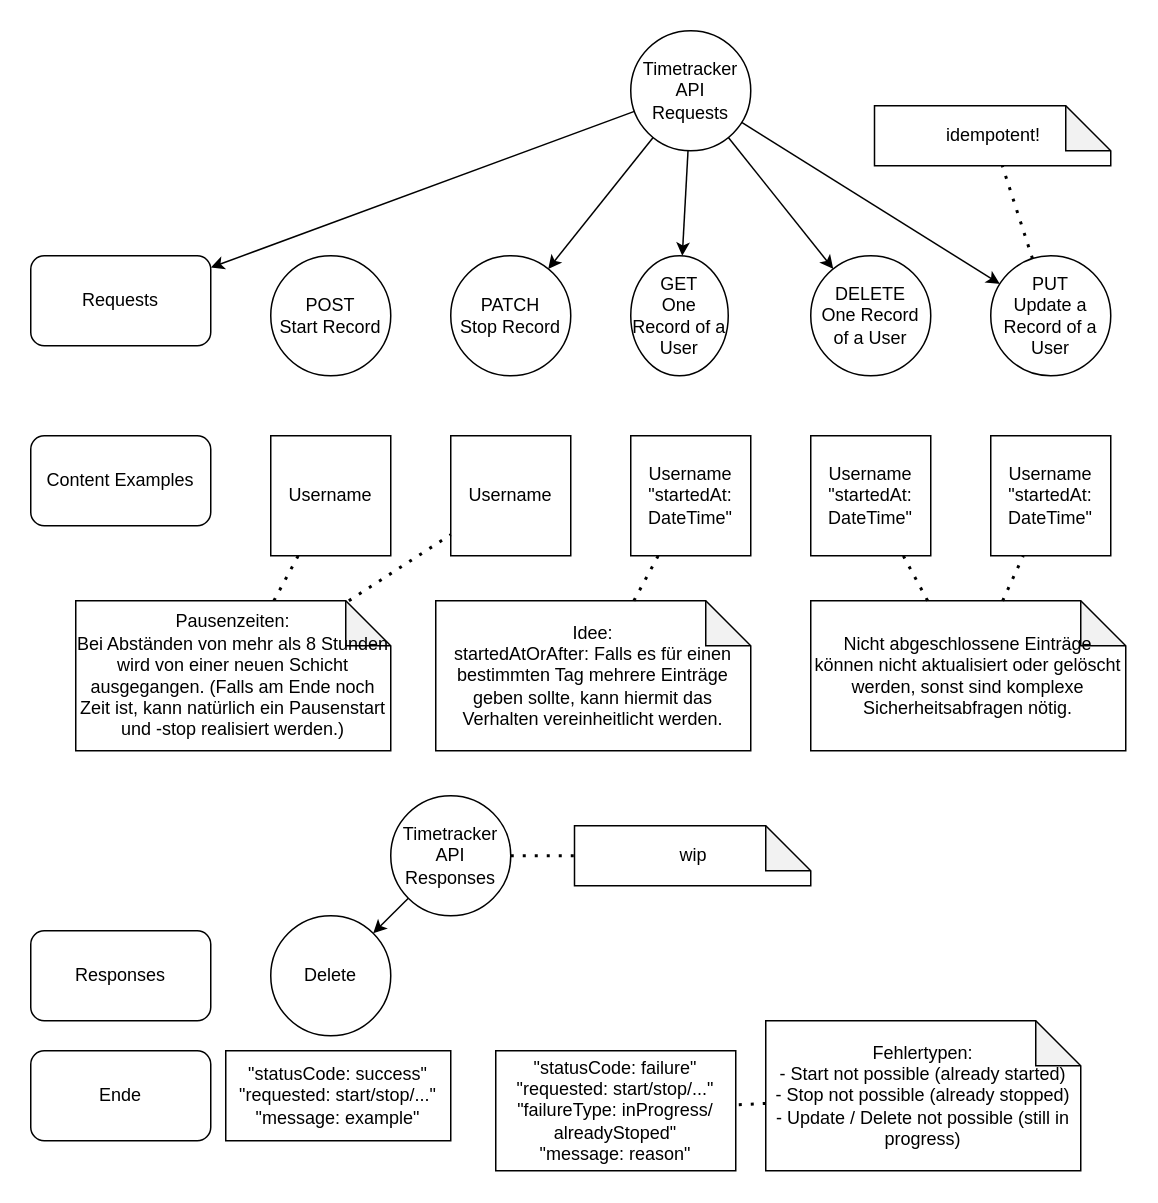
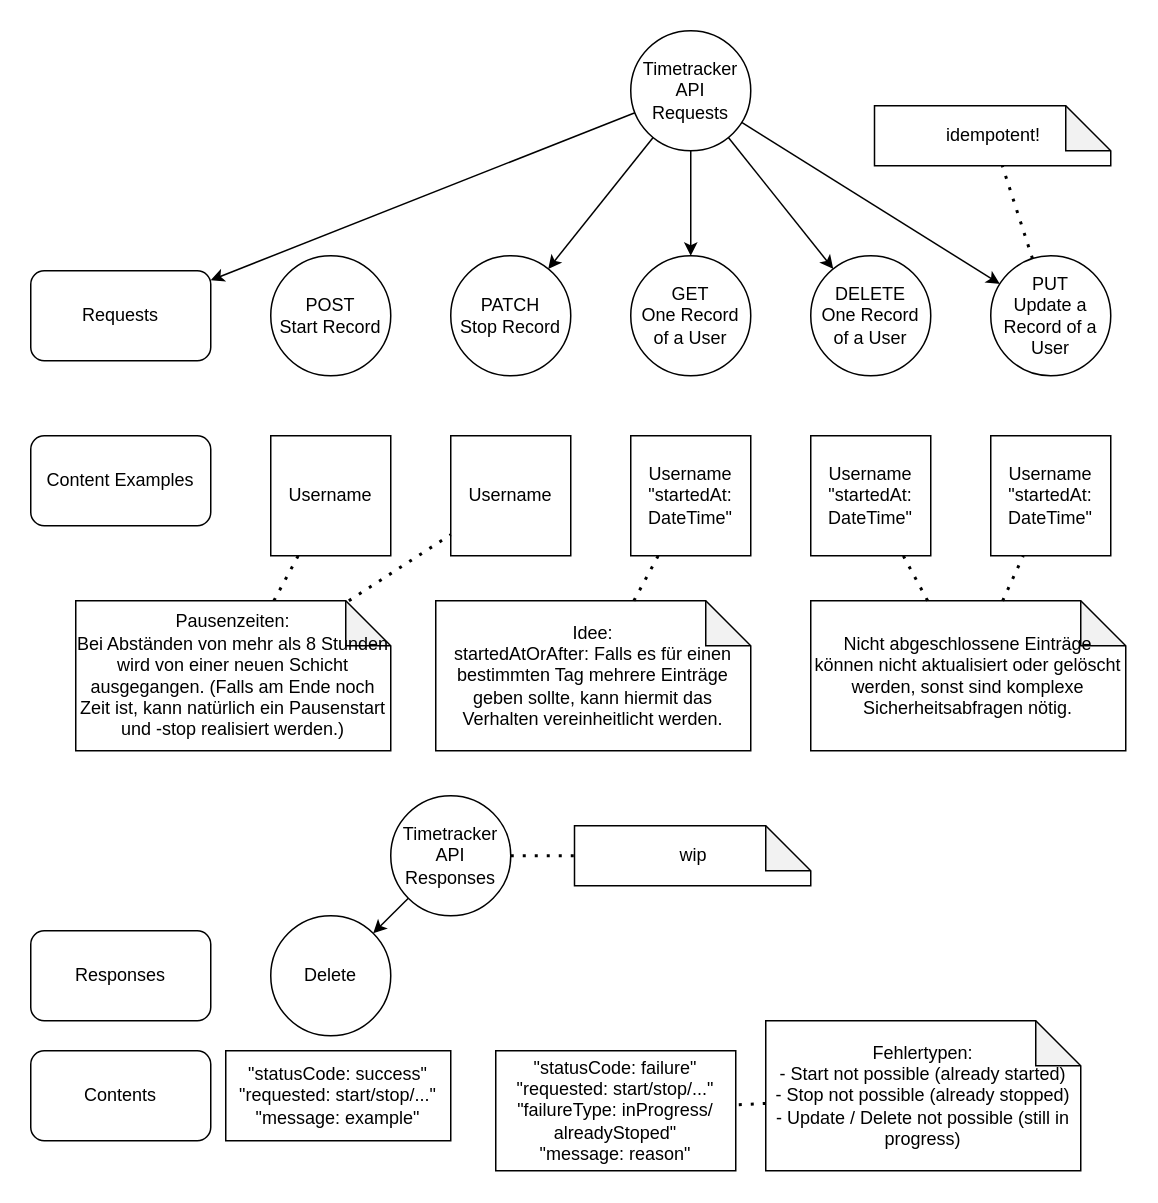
  <mxCell id="0" />
  <mxCell id="1" parent="0" />
  <mxCell id="2" value="Timetracker&lt;div&gt;API&lt;/div&gt;&lt;div&gt;Requests&lt;/div&gt;" style="ellipse;whiteSpace=wrap;html=1;aspect=fixed;" parent="1" vertex="1"><mxGeometry x="420" y="20" width="80" height="80" as="geometry" /></mxCell>
  <mxCell id="3" value="POST&lt;div&gt;Start Record&lt;/div&gt;" style="ellipse;whiteSpace=wrap;html=1;aspect=fixed;" parent="1" vertex="1"><mxGeometry x="180" y="170" width="80" height="80" as="geometry" /></mxCell>
  <mxCell id="4" value="PATCH&lt;div&gt;Stop Record&lt;/div&gt;" style="ellipse;whiteSpace=wrap;html=1;aspect=fixed;" parent="1" vertex="1"><mxGeometry x="300" y="170" width="80" height="80" as="geometry" /></mxCell>
- <mxCell id="5" value="GET&lt;div&gt;One Record of a User&lt;/div&gt;" style="ellipse;whiteSpace=wrap;html=1;aspect=fixed;" parent="1" vertex="1"><mxGeometry x="420" y="170" width="65" height="80" as="geometry" /></mxCell>
+ <mxCell id="5" value="GET&lt;div&gt;One Record of a User&lt;/div&gt;" style="ellipse;whiteSpace=wrap;html=1;aspect=fixed;" parent="1" vertex="1"><mxGeometry x="420" y="170" width="80" height="80" as="geometry" /></mxCell>
  <mxCell id="6" value="PUT&lt;div&gt;Update a Record of a User&lt;/div&gt;" style="ellipse;whiteSpace=wrap;html=1;aspect=fixed;" parent="1" vertex="1"><mxGeometry x="660" y="170" width="80" height="80" as="geometry" /></mxCell>
  <mxCell id="7" value="DELETE&lt;div&gt;One Record of a User&lt;/div&gt;" style="ellipse;whiteSpace=wrap;html=1;aspect=fixed;" parent="1" vertex="1"><mxGeometry x="540" y="170" width="80" height="80" as="geometry" /></mxCell>
  <mxCell id="8" value="&lt;div&gt;&lt;span style=&quot;background-color: transparent; color: light-dark(rgb(0, 0, 0), rgb(255, 255, 255));&quot;&gt;Username&lt;/span&gt;&lt;/div&gt;" style="rounded=0;whiteSpace=wrap;html=1;" parent="1" vertex="1"><mxGeometry x="180" y="290" width="80" height="80" as="geometry" /></mxCell>
  <mxCell id="9" value="&lt;div&gt;&lt;span style=&quot;background-color: transparent; color: light-dark(rgb(0, 0, 0), rgb(255, 255, 255));&quot;&gt;Username&lt;/span&gt;&lt;/div&gt;" style="rounded=0;whiteSpace=wrap;html=1;" parent="1" vertex="1"><mxGeometry x="300" y="290" width="80" height="80" as="geometry" /></mxCell>
  <mxCell id="10" value="&lt;div&gt;&lt;span style=&quot;background-color: transparent; color: light-dark(rgb(0, 0, 0), rgb(255, 255, 255));&quot;&gt;Username&lt;/span&gt;&lt;/div&gt;&lt;div&gt;&quot;startedAt:&lt;/div&gt;&lt;div&gt;DateTime&quot;&lt;/div&gt;" style="rounded=0;whiteSpace=wrap;html=1;" parent="1" vertex="1"><mxGeometry x="420" y="290" width="80" height="80" as="geometry" /></mxCell>
  <mxCell id="11" value="Idee:&lt;div&gt;startedAtOrAfter: Falls es für einen bestimmten Tag mehrere Einträge geben sollte, kann hiermit das Verhalten vereinheitlicht werden.&lt;/div&gt;" style="shape=note;whiteSpace=wrap;html=1;backgroundOutline=1;darkOpacity=0.05;" parent="1" vertex="1"><mxGeometry x="290" y="400" width="210" height="100" as="geometry" /></mxCell>
  <mxCell id="12" value="" style="endArrow=none;dashed=1;html=1;dashPattern=1 3;strokeWidth=2;rounded=0;" parent="1" source="32" target="8" edge="1"><mxGeometry width="50" height="50" relative="1" as="geometry"><mxPoint x="550" y="380" as="sourcePoint" /><mxPoint x="600" y="330" as="targetPoint" /></mxGeometry></mxCell>
- <mxCell id="13" value="Requests" style="rounded=1;whiteSpace=wrap;html=1;" parent="1" vertex="1"><mxGeometry x="20" y="170" width="120" height="60" as="geometry" /></mxCell>
+ <mxCell id="13" value="Requests" style="rounded=1;whiteSpace=wrap;html=1;" parent="1" vertex="1"><mxGeometry x="20" y="180" width="120" height="60" as="geometry" /></mxCell>
  <mxCell id="14" value="Content Examples" style="rounded=1;whiteSpace=wrap;html=1;" parent="1" vertex="1"><mxGeometry x="20" y="290" width="120" height="60" as="geometry" /></mxCell>
  <mxCell id="15" value="Responses" style="rounded=1;whiteSpace=wrap;html=1;" parent="1" vertex="1"><mxGeometry x="20" y="620" width="120" height="60" as="geometry" /></mxCell>
- <mxCell id="16" value="Ende" style="rounded=1;whiteSpace=wrap;html=1;" parent="1" vertex="1"><mxGeometry x="20" y="700" width="120" height="60" as="geometry" /></mxCell>
+ <mxCell id="16" value="Contents" style="rounded=1;whiteSpace=wrap;html=1;" parent="1" vertex="1"><mxGeometry x="20" y="700" width="120" height="60" as="geometry" /></mxCell>
  <mxCell id="17" value="" style="endArrow=classic;html=1;rounded=0;" parent="1" source="2" target="13" edge="1"><mxGeometry width="50" height="50" relative="1" as="geometry"><mxPoint x="380" y="400" as="sourcePoint" /><mxPoint x="430" y="350" as="targetPoint" /></mxGeometry></mxCell>
  <mxCell id="18" value="" style="endArrow=classic;html=1;rounded=0;" parent="1" source="2" target="4" edge="1"><mxGeometry width="50" height="50" relative="1" as="geometry"><mxPoint x="380" y="400" as="sourcePoint" /><mxPoint x="430" y="350" as="targetPoint" /></mxGeometry></mxCell>
  <mxCell id="19" value="" style="endArrow=classic;html=1;rounded=0;" parent="1" source="2" target="5" edge="1"><mxGeometry width="50" height="50" relative="1" as="geometry"><mxPoint x="380" y="400" as="sourcePoint" /><mxPoint x="430" y="350" as="targetPoint" /></mxGeometry></mxCell>
  <mxCell id="20" value="" style="endArrow=classic;html=1;rounded=0;" parent="1" source="2" target="6" edge="1"><mxGeometry width="50" height="50" relative="1" as="geometry"><mxPoint x="380" y="400" as="sourcePoint" /><mxPoint x="430" y="350" as="targetPoint" /></mxGeometry></mxCell>
  <mxCell id="21" value="" style="endArrow=classic;html=1;rounded=0;" parent="1" source="2" target="7" edge="1"><mxGeometry width="50" height="50" relative="1" as="geometry"><mxPoint x="380" y="400" as="sourcePoint" /><mxPoint x="430" y="350" as="targetPoint" /></mxGeometry></mxCell>
  <mxCell id="22" value="&lt;div&gt;&lt;span style=&quot;background-color: transparent; color: light-dark(rgb(0, 0, 0), rgb(255, 255, 255));&quot;&gt;Username&lt;/span&gt;&lt;/div&gt;&lt;div&gt;&quot;startedAt:&lt;/div&gt;&lt;div&gt;DateTime&quot;&lt;/div&gt;" style="rounded=0;whiteSpace=wrap;html=1;" parent="1" vertex="1"><mxGeometry x="660" y="290" width="80" height="80" as="geometry" /></mxCell>
  <mxCell id="23" value="&lt;div&gt;&lt;span style=&quot;background-color: transparent; color: light-dark(rgb(0, 0, 0), rgb(255, 255, 255));&quot;&gt;Username&lt;/span&gt;&lt;/div&gt;&lt;div&gt;&quot;startedAt:&lt;/div&gt;&lt;div&gt;DateTime&quot;&lt;/div&gt;" style="rounded=0;whiteSpace=wrap;html=1;" parent="1" vertex="1"><mxGeometry x="540" y="290" width="80" height="80" as="geometry" /></mxCell>
  <mxCell id="24" value="Nicht abgeschlossene Einträge können nicht aktualisiert oder gelöscht werden, sonst sind komplexe Sicherheitsabfragen nötig." style="shape=note;whiteSpace=wrap;html=1;backgroundOutline=1;darkOpacity=0.05;" parent="1" vertex="1"><mxGeometry x="540" y="400" width="210" height="100" as="geometry" /></mxCell>
  <mxCell id="25" value="" style="endArrow=none;dashed=1;html=1;dashPattern=1 3;strokeWidth=2;rounded=0;" parent="1" source="24" target="23" edge="1"><mxGeometry width="50" height="50" relative="1" as="geometry"><mxPoint x="800" y="380" as="sourcePoint" /><mxPoint x="688" y="370" as="targetPoint" /></mxGeometry></mxCell>
  <mxCell id="26" value="" style="endArrow=none;dashed=1;html=1;dashPattern=1 3;strokeWidth=2;rounded=0;" parent="1" source="24" target="22" edge="1"><mxGeometry width="50" height="50" relative="1" as="geometry"><mxPoint x="682" y="410" as="sourcePoint" /><mxPoint x="698" y="380" as="targetPoint" /></mxGeometry></mxCell>
  <mxCell id="27" value="Delete" style="ellipse;whiteSpace=wrap;html=1;aspect=fixed;" parent="1" vertex="1"><mxGeometry x="180" y="610" width="80" height="80" as="geometry" /></mxCell>
  <mxCell id="28" value="Timetracker&lt;div&gt;API&lt;/div&gt;&lt;div&gt;Responses&lt;/div&gt;" style="ellipse;whiteSpace=wrap;html=1;aspect=fixed;" parent="1" vertex="1"><mxGeometry x="260" y="530" width="80" height="80" as="geometry" /></mxCell>
  <mxCell id="29" value="&quot;statusCode:&amp;nbsp;&lt;span style=&quot;background-color: transparent; color: light-dark(rgb(0, 0, 0), rgb(255, 255, 255));&quot;&gt;success&quot;&lt;/span&gt;&lt;div&gt;&lt;div&gt;&lt;div&gt;&lt;/div&gt;&lt;/div&gt;&lt;/div&gt;&lt;div&gt;&lt;div&gt;&lt;span style=&quot;background-color: transparent; color: light-dark(rgb(0, 0, 0), rgb(255, 255, 255));&quot;&gt;&quot;requested:&amp;nbsp;&lt;/span&gt;&lt;span style=&quot;background-color: transparent; color: light-dark(rgb(0, 0, 0), rgb(255, 255, 255));&quot;&gt;start/stop/...&quot;&lt;/span&gt;&lt;/div&gt;&lt;/div&gt;&lt;div&gt;&lt;span style=&quot;background-color: transparent; color: light-dark(rgb(0, 0, 0), rgb(255, 255, 255));&quot;&gt;&quot;message:&amp;nbsp;&lt;/span&gt;&lt;span style=&quot;background-color: transparent; color: light-dark(rgb(0, 0, 0), rgb(255, 255, 255));&quot;&gt;example&quot;&lt;/span&gt;&lt;/div&gt;" style="rounded=0;whiteSpace=wrap;html=1;" parent="1" vertex="1"><mxGeometry x="150" y="700" width="150" height="60" as="geometry" /></mxCell>
  <mxCell id="30" value="&quot;statusCode:&amp;nbsp;&lt;span style=&quot;background-color: transparent; color: light-dark(rgb(0, 0, 0), rgb(255, 255, 255));&quot;&gt;failure&quot;&lt;/span&gt;&lt;div&gt;&lt;div&gt;&lt;div&gt;&lt;/div&gt;&lt;/div&gt;&lt;/div&gt;&lt;div&gt;&lt;div&gt;&lt;span style=&quot;background-color: transparent; color: light-dark(rgb(0, 0, 0), rgb(255, 255, 255));&quot;&gt;&quot;requested:&amp;nbsp;&lt;/span&gt;&lt;span style=&quot;background-color: transparent; color: light-dark(rgb(0, 0, 0), rgb(255, 255, 255));&quot;&gt;start/stop/...&quot;&lt;/span&gt;&lt;/div&gt;&lt;/div&gt;&lt;div&gt;&quot;failureType:&amp;nbsp;&lt;span style=&quot;background-color: transparent; color: light-dark(rgb(0, 0, 0), rgb(255, 255, 255));&quot;&gt;inProgress/&lt;/span&gt;&lt;div&gt;&lt;span style=&quot;background-color: transparent; color: light-dark(rgb(0, 0, 0), rgb(255, 255, 255));&quot;&gt;alreadyStoped&quot;&lt;/span&gt;&lt;/div&gt;&lt;/div&gt;&lt;div&gt;&lt;span style=&quot;background-color: transparent; color: light-dark(rgb(0, 0, 0), rgb(255, 255, 255));&quot;&gt;&quot;message:&amp;nbsp;&lt;/span&gt;&lt;span style=&quot;background-color: transparent; color: light-dark(rgb(0, 0, 0), rgb(255, 255, 255));&quot;&gt;reason&quot;&lt;/span&gt;&lt;/div&gt;" style="rounded=0;whiteSpace=wrap;html=1;" parent="1" vertex="1"><mxGeometry x="330" y="700" width="160" height="80" as="geometry" /></mxCell>
  <mxCell id="31" value="" style="endArrow=classic;html=1;rounded=0;" parent="1" source="28" target="27" edge="1"><mxGeometry width="50" height="50" relative="1" as="geometry"><mxPoint x="241" y="101" as="sourcePoint" /><mxPoint x="171" y="189" as="targetPoint" /></mxGeometry></mxCell>
  <mxCell id="32" value="Pausenzeiten:&lt;div&gt;Bei Abständen von mehr als 8 Stunden wird von einer neuen Schicht ausgegangen. (Falls am Ende noch Zeit ist, kann natürlich ein Pausenstart und -stop realisiert werden.)&lt;/div&gt;" style="shape=note;whiteSpace=wrap;html=1;backgroundOutline=1;darkOpacity=0.05;" parent="1" vertex="1"><mxGeometry x="50" y="400" width="210" height="100" as="geometry" /></mxCell>
  <mxCell id="33" value="" style="endArrow=none;dashed=1;html=1;dashPattern=1 3;strokeWidth=2;rounded=0;" parent="1" source="32" target="9" edge="1"><mxGeometry width="50" height="50" relative="1" as="geometry"><mxPoint x="550" y="380" as="sourcePoint" /><mxPoint x="600" y="330" as="targetPoint" /></mxGeometry></mxCell>
  <mxCell id="34" value="" style="endArrow=none;dashed=1;html=1;dashPattern=1 3;strokeWidth=2;rounded=0;" parent="1" source="11" target="10" edge="1"><mxGeometry width="50" height="50" relative="1" as="geometry"><mxPoint x="628" y="410" as="sourcePoint" /><mxPoint x="612" y="380" as="targetPoint" /></mxGeometry></mxCell>
  <mxCell id="35" value="Fehlertypen:&lt;div&gt;-&amp;nbsp;&lt;span style=&quot;background-color: transparent; color: light-dark(rgb(0, 0, 0), rgb(255, 255, 255));&quot;&gt;Start not possible (already started)&lt;/span&gt;&lt;/div&gt;&lt;div&gt;- Stop not possible (already stopped)&lt;/div&gt;&lt;div&gt;- Update / Delete not possible (still in progress)&lt;/div&gt;" style="shape=note;whiteSpace=wrap;html=1;backgroundOutline=1;darkOpacity=0.05;" parent="1" vertex="1"><mxGeometry x="510" y="680" width="210" height="100" as="geometry" /></mxCell>
  <mxCell id="36" value="" style="endArrow=none;dashed=1;html=1;dashPattern=1 3;strokeWidth=2;rounded=0;" parent="1" source="35" target="30" edge="1"><mxGeometry width="50" height="50" relative="1" as="geometry"><mxPoint x="768" y="710" as="sourcePoint" /><mxPoint x="578" y="670" as="targetPoint" /></mxGeometry></mxCell>
  <mxCell id="37" value="idempotent!" style="shape=note;whiteSpace=wrap;html=1;backgroundOutline=1;darkOpacity=0.05;" parent="1" vertex="1"><mxGeometry x="582.5" y="70" width="157.5" height="40" as="geometry" /></mxCell>
  <mxCell id="38" value="" style="endArrow=none;dashed=1;html=1;dashPattern=1 3;strokeWidth=2;rounded=0;" parent="1" source="6" target="37" edge="1"><mxGeometry width="50" height="50" relative="1" as="geometry"><mxPoint x="242" y="410" as="sourcePoint" /><mxPoint x="310" y="366" as="targetPoint" /></mxGeometry></mxCell>
  <mxCell id="39" value="wip" style="shape=note;whiteSpace=wrap;html=1;backgroundOutline=1;darkOpacity=0.05;" parent="1" vertex="1"><mxGeometry x="382.5" y="550" width="157.5" height="40" as="geometry" /></mxCell>
  <mxCell id="40" value="" style="endArrow=none;dashed=1;html=1;dashPattern=1 3;strokeWidth=2;rounded=0;" parent="1" source="28" target="39" edge="1"><mxGeometry width="50" height="50" relative="1" as="geometry"><mxPoint x="475.5" y="642" as="sourcePoint" /><mxPoint x="97.5" y="836" as="targetPoint" /></mxGeometry></mxCell>
